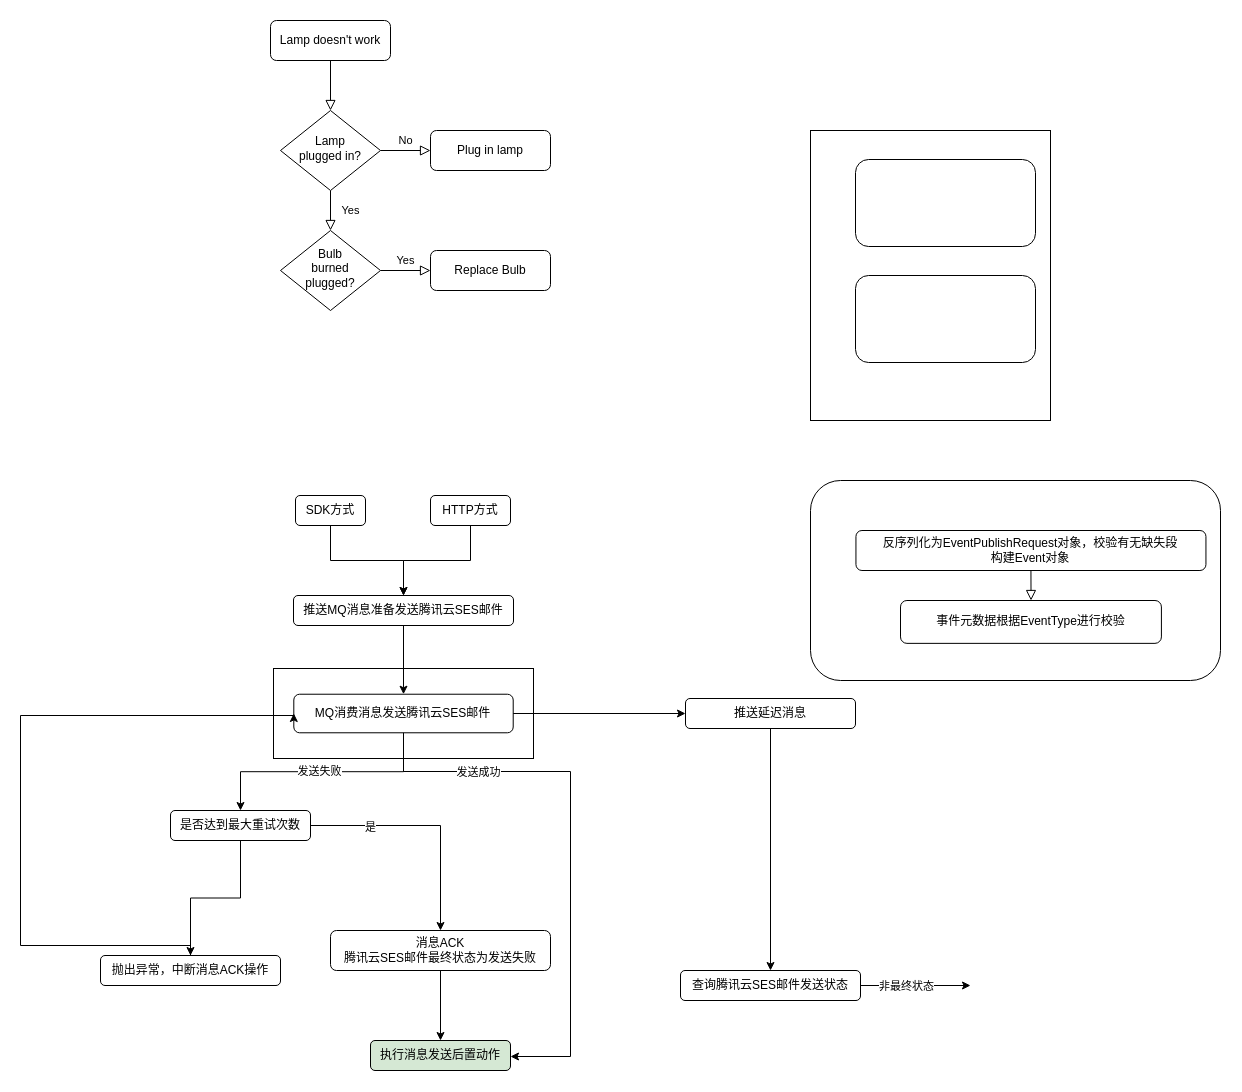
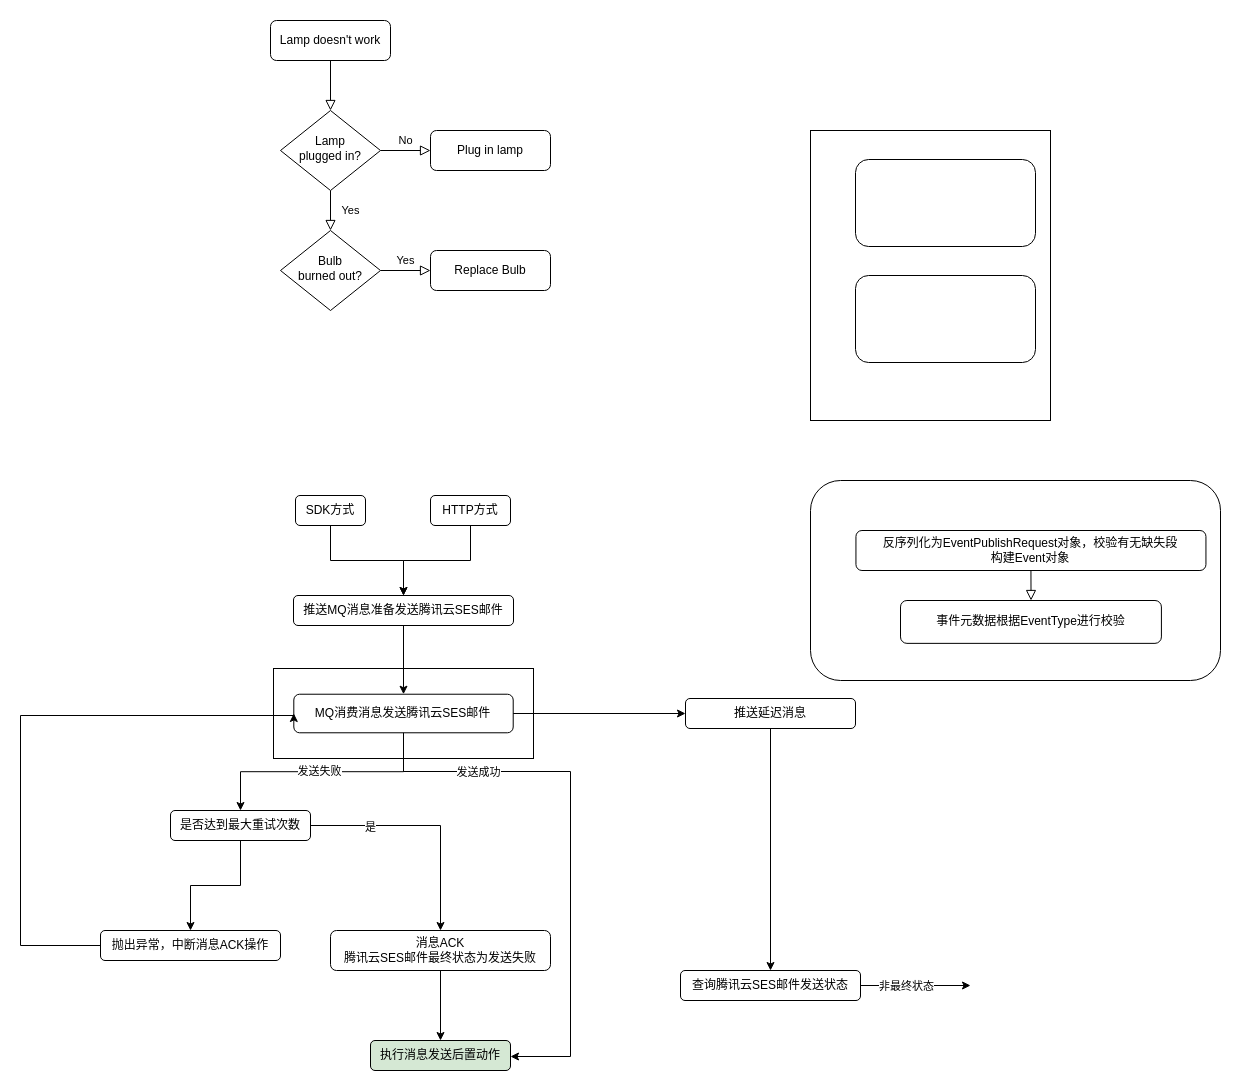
  <mxCell id="0" />
  <mxCell id="1" parent="0" />
  <mxCell id="2" value="" style="group;fillColor=default;strokeColor=default;container=1;pointerEvents=0;treeMoving=0;treeFolding=0;moveCells=0;enumerate=0;comic=0;fixedWidth=0;connectable=1;" vertex="1" connectable="0" parent="1"><mxGeometry x="810" y="130" width="240" height="290" as="geometry" /></mxCell>
  <mxCell id="3" value="" style="rounded=1;whiteSpace=wrap;html=1;pointerEvents=0;strokeColor=default;align=center;verticalAlign=top;fontFamily=Helvetica;fontSize=12;fontColor=default;fillColor=default;gradientColor=none;" vertex="1" parent="2"><mxGeometry x="45" y="29" width="180" height="87" as="geometry" /></mxCell>
  <mxCell id="4" value="" style="rounded=1;whiteSpace=wrap;html=1;pointerEvents=0;strokeColor=default;align=center;verticalAlign=top;fontFamily=Helvetica;fontSize=12;fontColor=default;fillColor=default;gradientColor=none;" vertex="1" parent="2"><mxGeometry x="45" y="145" width="180" height="87" as="geometry" /></mxCell>
  <mxCell id="5" value="" style="group;fillColor=default;strokeColor=default;connectable=1;container=1;" vertex="1" connectable="0" parent="1"><mxGeometry x="273" y="668" width="260" height="90" as="geometry" /></mxCell>
  <mxCell id="6" value="MQ消费消息发送腾讯云SES邮件" style="rounded=1;whiteSpace=wrap;html=1;" vertex="1" parent="5"><mxGeometry x="20.3" y="25.719" width="219.409" height="38.571" as="geometry" /></mxCell>
  <mxCell id="7" value="" style="rounded=0;html=1;jettySize=auto;orthogonalLoop=1;fontSize=11;endArrow=block;endFill=0;endSize=8;strokeWidth=1;shadow=0;labelBackgroundColor=none;edgeStyle=orthogonalEdgeStyle;" parent="1" source="8" target="11" edge="1"><mxGeometry relative="1" as="geometry" /></mxCell>
  <mxCell id="8" value="Lamp doesn't work" style="rounded=1;whiteSpace=wrap;html=1;fontSize=12;glass=0;strokeWidth=1;shadow=0;" parent="1" vertex="1"><mxGeometry x="270" y="20" width="120" height="40" as="geometry" /></mxCell>
  <mxCell id="9" value="Yes" style="rounded=0;html=1;jettySize=auto;orthogonalLoop=1;fontSize=11;endArrow=block;endFill=0;endSize=8;strokeWidth=1;shadow=0;labelBackgroundColor=none;edgeStyle=orthogonalEdgeStyle;" parent="1" source="11" target="14" edge="1"><mxGeometry y="20" relative="1" as="geometry"><mxPoint as="offset" /></mxGeometry></mxCell>
  <mxCell id="10" value="No" style="edgeStyle=orthogonalEdgeStyle;rounded=0;html=1;jettySize=auto;orthogonalLoop=1;fontSize=11;endArrow=block;endFill=0;endSize=8;strokeWidth=1;shadow=0;labelBackgroundColor=none;" parent="1" source="11" target="12" edge="1"><mxGeometry y="10" relative="1" as="geometry"><mxPoint as="offset" /></mxGeometry></mxCell>
  <mxCell id="11" value="Lamp&lt;br&gt;plugged in?" style="rhombus;whiteSpace=wrap;html=1;shadow=0;fontFamily=Helvetica;fontSize=12;align=center;strokeWidth=1;spacing=6;spacingTop=-4;" parent="1" vertex="1"><mxGeometry x="280" y="110" width="100" height="80" as="geometry" /></mxCell>
  <mxCell id="12" value="Plug in lamp" style="rounded=1;whiteSpace=wrap;html=1;fontSize=12;glass=0;strokeWidth=1;shadow=0;" parent="1" vertex="1"><mxGeometry x="430" y="130" width="120" height="40" as="geometry" /></mxCell>
  <mxCell id="13" value="Yes" style="edgeStyle=orthogonalEdgeStyle;rounded=0;html=1;jettySize=auto;orthogonalLoop=1;fontSize=11;endArrow=block;endFill=0;endSize=8;strokeWidth=1;shadow=0;labelBackgroundColor=none;" parent="1" source="14" target="15" edge="1"><mxGeometry y="10" relative="1" as="geometry"><mxPoint as="offset" /></mxGeometry></mxCell>
- <mxCell id="14" value="Bulb&lt;br&gt;burned plugged?" style="rhombus;whiteSpace=wrap;html=1;shadow=0;fontFamily=Helvetica;fontSize=12;align=center;strokeWidth=1;spacing=6;spacingTop=-4;" parent="1" vertex="1"><mxGeometry x="280" y="230" width="100" height="80" as="geometry" /></mxCell>
+ <mxCell id="14" value="Bulb&lt;br&gt;burned out?" style="rhombus;whiteSpace=wrap;html=1;shadow=0;fontFamily=Helvetica;fontSize=12;align=center;strokeWidth=1;spacing=6;spacingTop=-4;" parent="1" vertex="1"><mxGeometry x="280" y="230" width="100" height="80" as="geometry" /></mxCell>
  <mxCell id="15" value="Replace Bulb" style="rounded=1;whiteSpace=wrap;html=1;fontSize=12;glass=0;strokeWidth=1;shadow=0;" parent="1" vertex="1"><mxGeometry x="430" y="250" width="120" height="40" as="geometry" /></mxCell>
  <mxCell id="16" style="edgeStyle=orthogonalEdgeStyle;rounded=0;orthogonalLoop=1;jettySize=auto;html=1;entryX=0.5;entryY=0;entryDx=0;entryDy=0;" edge="1" parent="1" source="26" target="19"><mxGeometry relative="1" as="geometry" /></mxCell>
  <mxCell id="17" style="edgeStyle=orthogonalEdgeStyle;rounded=0;orthogonalLoop=1;jettySize=auto;html=1;entryX=0.5;entryY=0;entryDx=0;entryDy=0;" edge="1" parent="1" source="27" target="19"><mxGeometry relative="1" as="geometry" /></mxCell>
  <mxCell id="18" value="" style="edgeStyle=orthogonalEdgeStyle;rounded=0;orthogonalLoop=1;jettySize=auto;html=1;" edge="1" parent="1" source="19" target="6"><mxGeometry relative="1" as="geometry" /></mxCell>
  <mxCell id="19" value="推送MQ消息准备发送腾讯云SES邮件" style="rounded=1;whiteSpace=wrap;html=1;" vertex="1" parent="1"><mxGeometry x="293" y="595" width="220" height="30" as="geometry" /></mxCell>
  <mxCell id="20" value="" style="edgeStyle=orthogonalEdgeStyle;rounded=0;orthogonalLoop=1;jettySize=auto;html=1;" edge="1" parent="1" source="6" target="29"><mxGeometry relative="1" as="geometry" /></mxCell>
  <mxCell id="21" value="" style="edgeStyle=orthogonalEdgeStyle;rounded=0;orthogonalLoop=1;jettySize=auto;html=1;exitX=0.5;exitY=1;exitDx=0;exitDy=0;entryX=1;entryY=0.5;entryDx=0;entryDy=0;" edge="1" parent="1"><mxGeometry relative="1" as="geometry"><mxPoint x="403.005" y="735.29" as="sourcePoint" /><mxPoint x="510" y="1056" as="targetPoint" /><Array as="points"><mxPoint x="403" y="771" /><mxPoint x="570" y="771" /><mxPoint x="570" y="1056" /></Array></mxGeometry></mxCell>
  <mxCell id="22" value="发送成功" style="edgeLabel;html=1;align=center;verticalAlign=middle;resizable=0;points=[];" vertex="1" connectable="0" parent="21"><mxGeometry x="-0.042" width="70" height="30" relative="1" as="geometry"><mxPoint x="-127" y="-73" as="offset" /></mxGeometry></mxCell>
  <mxCell id="23" value="" style="edgeStyle=orthogonalEdgeStyle;rounded=0;orthogonalLoop=1;jettySize=auto;html=1;" edge="1" parent="1" source="6" target="36"><mxGeometry relative="1" as="geometry" /></mxCell>
  <mxCell id="24" value="发送失败" style="edgeLabel;html=1;align=center;verticalAlign=middle;resizable=0;points=[];" vertex="1" connectable="0" parent="23"><mxGeometry x="0.118" y="3" width="70" height="30" relative="1" as="geometry"><mxPoint x="-23" y="-18" as="offset" /></mxGeometry></mxCell>
  <mxCell id="25" value="" style="group" vertex="1" connectable="0" parent="1"><mxGeometry x="295" y="495" width="215" height="30.0" as="geometry" /></mxCell>
  <mxCell id="26" value="SDK方式" style="rounded=1;whiteSpace=wrap;html=1;fontSize=12;glass=0;strokeWidth=1;shadow=0;" vertex="1" parent="25"><mxGeometry y="1.137e-13" width="70" height="30" as="geometry" /></mxCell>
  <mxCell id="27" value="HTTP方式&lt;br&gt;" style="rounded=1;whiteSpace=wrap;html=1;" vertex="1" parent="25"><mxGeometry x="135" width="80" height="30" as="geometry" /></mxCell>
  <mxCell id="28" style="edgeStyle=orthogonalEdgeStyle;rounded=0;orthogonalLoop=1;jettySize=auto;html=1;entryX=0.5;entryY=0;entryDx=0;entryDy=0;" edge="1" parent="1" source="29" target="32"><mxGeometry relative="1" as="geometry" /></mxCell>
  <mxCell id="29" value="推送延迟消息" style="rounded=1;whiteSpace=wrap;html=1;" vertex="1" parent="1"><mxGeometry x="685" y="698" width="170" height="30" as="geometry" /></mxCell>
  <mxCell id="30" style="edgeStyle=orthogonalEdgeStyle;rounded=0;orthogonalLoop=1;jettySize=auto;html=1;" edge="1" parent="1" source="32"><mxGeometry relative="1" as="geometry"><mxPoint x="970" y="985" as="targetPoint" /></mxGeometry></mxCell>
  <mxCell id="31" value="非最终状态" style="edgeLabel;html=1;align=center;verticalAlign=middle;resizable=0;points=[];" vertex="1" connectable="0" parent="30"><mxGeometry x="-0.192" y="-2" relative="1" as="geometry"><mxPoint y="-2" as="offset" /></mxGeometry></mxCell>
  <mxCell id="32" value="查询腾讯云SES邮件发送状态&lt;br&gt;" style="rounded=1;whiteSpace=wrap;html=1;" vertex="1" parent="1"><mxGeometry x="680" y="970" width="180" height="30" as="geometry" /></mxCell>
  <mxCell id="33" value="" style="edgeStyle=orthogonalEdgeStyle;rounded=0;orthogonalLoop=1;jettySize=auto;html=1;" edge="1" parent="1" source="36" target="38"><mxGeometry relative="1" as="geometry" /></mxCell>
  <mxCell id="34" value="是" style="edgeLabel;html=1;align=center;verticalAlign=middle;resizable=0;points=[];" vertex="1" connectable="0" parent="33"><mxGeometry x="-0.295" y="-2" width="30" height="30" relative="1" as="geometry"><mxPoint x="-38" y="-15" as="offset" /></mxGeometry></mxCell>
  <mxCell id="35" style="edgeStyle=orthogonalEdgeStyle;rounded=0;orthogonalLoop=1;jettySize=auto;html=1;entryX=0.5;entryY=0;entryDx=0;entryDy=0;" edge="1" parent="1" source="36" target="40"><mxGeometry relative="1" as="geometry" /></mxCell>
  <mxCell id="36" value="是否达到最大重试次数" style="rounded=1;whiteSpace=wrap;html=1;" vertex="1" parent="1"><mxGeometry x="170" y="810" width="140" height="30" as="geometry" /></mxCell>
  <mxCell id="37" style="edgeStyle=orthogonalEdgeStyle;rounded=0;orthogonalLoop=1;jettySize=auto;html=1;entryX=0.5;entryY=0;entryDx=0;entryDy=0;" edge="1" parent="1" source="38" target="41"><mxGeometry relative="1" as="geometry" /></mxCell>
  <mxCell id="38" value="消息ACK&lt;br&gt;腾讯云SES邮件最终状态为发送失败" style="rounded=1;whiteSpace=wrap;html=1;" vertex="1" parent="1"><mxGeometry x="330" y="930" width="220" height="40" as="geometry" /></mxCell>
  <mxCell id="39" style="edgeStyle=orthogonalEdgeStyle;rounded=0;orthogonalLoop=1;jettySize=auto;html=1;entryX=0;entryY=0.5;entryDx=0;entryDy=0;" edge="1" parent="1" source="40" target="6"><mxGeometry relative="1" as="geometry"><Array as="points"><mxPoint x="20" y="945" /><mxPoint x="20" y="715" /></Array></mxGeometry></mxCell>
- <mxCell id="40" value="抛出异常，中断消息ACK操作" style="rounded=1;whiteSpace=wrap;html=1;" vertex="1" parent="1"><mxGeometry x="100" y="955" width="180" height="30" as="geometry" /></mxCell>
+ <mxCell id="40" value="抛出异常，中断消息ACK操作" style="rounded=1;whiteSpace=wrap;html=1;" vertex="1" parent="1"><mxGeometry x="100" y="930" width="180" height="30" as="geometry" /></mxCell>
  <mxCell id="41" value="执行消息发送后置动作" style="rounded=1;whiteSpace=wrap;html=1;fillColor=#d5e8d4;" vertex="1" parent="1"><mxGeometry x="370" y="1040" width="140" height="30" as="geometry" /></mxCell>
  <mxCell id="42" value="" style="group;fillColor=default;strokeColor=default;gradientColor=none;rounded=1;noLabel=0;collapsible=1;container=1;pointerEvents=0;" vertex="1" connectable="0" parent="1"><mxGeometry x="810" y="480" width="410" height="200" as="geometry" /></mxCell>
  <mxCell id="43" value="反序列化为EventPublishRequest对象，校验有无缺失段&lt;br&gt;构建Event对象" style="rounded=1;html=1;fontSize=12;glass=0;strokeWidth=1;shadow=0;whiteSpace=wrap;" vertex="1" parent="42"><mxGeometry x="45.45" y="50" width="350" height="40" as="geometry" /></mxCell>
  <mxCell id="44" value="事件元数据根据EventType进行&lt;span style=&quot;background-color: initial;&quot;&gt;校验&lt;/span&gt;" style="rounded=1;whiteSpace=wrap;html=1;fontSize=12;glass=0;strokeWidth=1;shadow=0;" vertex="1" parent="42"><mxGeometry x="89.995" y="120.003" width="260.909" height="42.857" as="geometry" /></mxCell>
  <mxCell id="45" value="" style="rounded=0;html=1;jettySize=auto;orthogonalLoop=1;fontSize=11;endArrow=block;endFill=0;endSize=8;strokeWidth=1;shadow=0;labelBackgroundColor=none;edgeStyle=orthogonalEdgeStyle;exitX=0.5;exitY=1;exitDx=0;exitDy=0;" edge="1" parent="42" source="43" target="44"><mxGeometry x="0.333" y="20" relative="1" as="geometry"><mxPoint as="offset" /></mxGeometry></mxCell>
